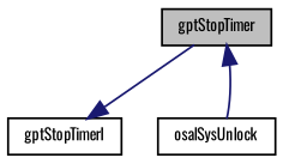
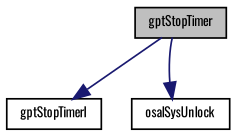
  digraph {
    fontname=Oswald
    rankdir=TB
    node [color=black fontname=Oswald fontsize=8 shape=record]
    edge [color=midnightblue fontname=Oswald fontsize=8 labelfontname=Helvetica labelfontsize=8 style=solid]
    n1 [fillcolor=grey75 fontcolor=black height=0.2 label=gptStopTimer style=filled width=0.4]
    n2 [height=0.2 label=gptStopTimerI width=0.4]
    n3 [height=0.2 label=osalSysUnlock width=0.4]
    n1 -> n2
-   n3 -> n1
+   n1 -> n3
  }
